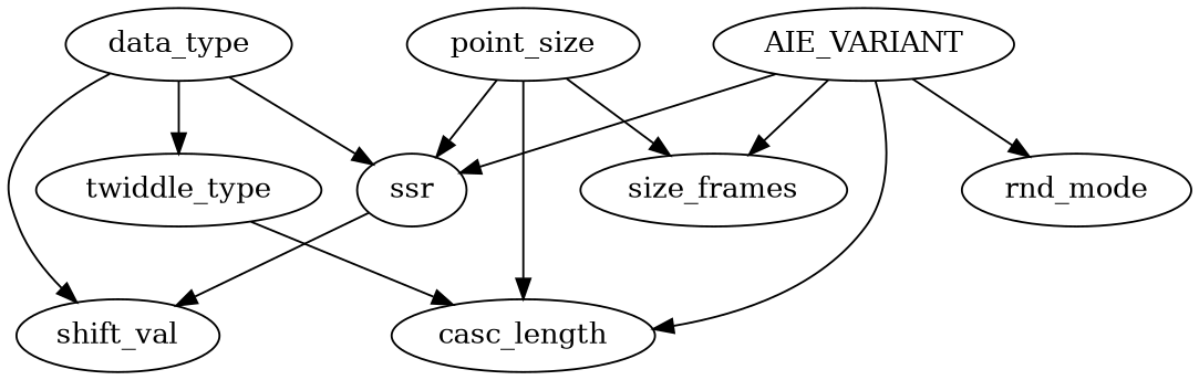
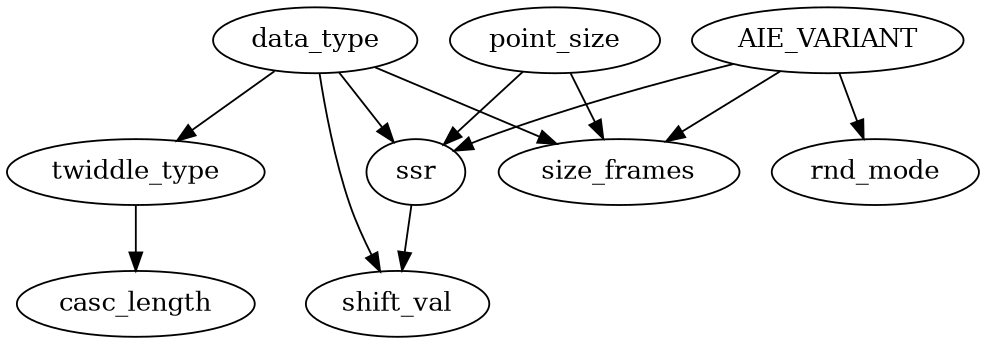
  digraph {
    AIE_VARIANT
    casc_length
    ssr
    rnd_mode
    n5 [label=size_frames]
    shift_val
    data_type
    twiddle_type
    point_size
-   AIE_VARIANT -> casc_length
    AIE_VARIANT -> ssr
    AIE_VARIANT -> rnd_mode
    AIE_VARIANT -> n5
    ssr -> shift_val
    data_type -> ssr
+   data_type -> n5
    data_type -> shift_val
    data_type -> twiddle_type
    twiddle_type -> casc_length
-   point_size -> casc_length
    point_size -> ssr
    point_size -> n5
  }
